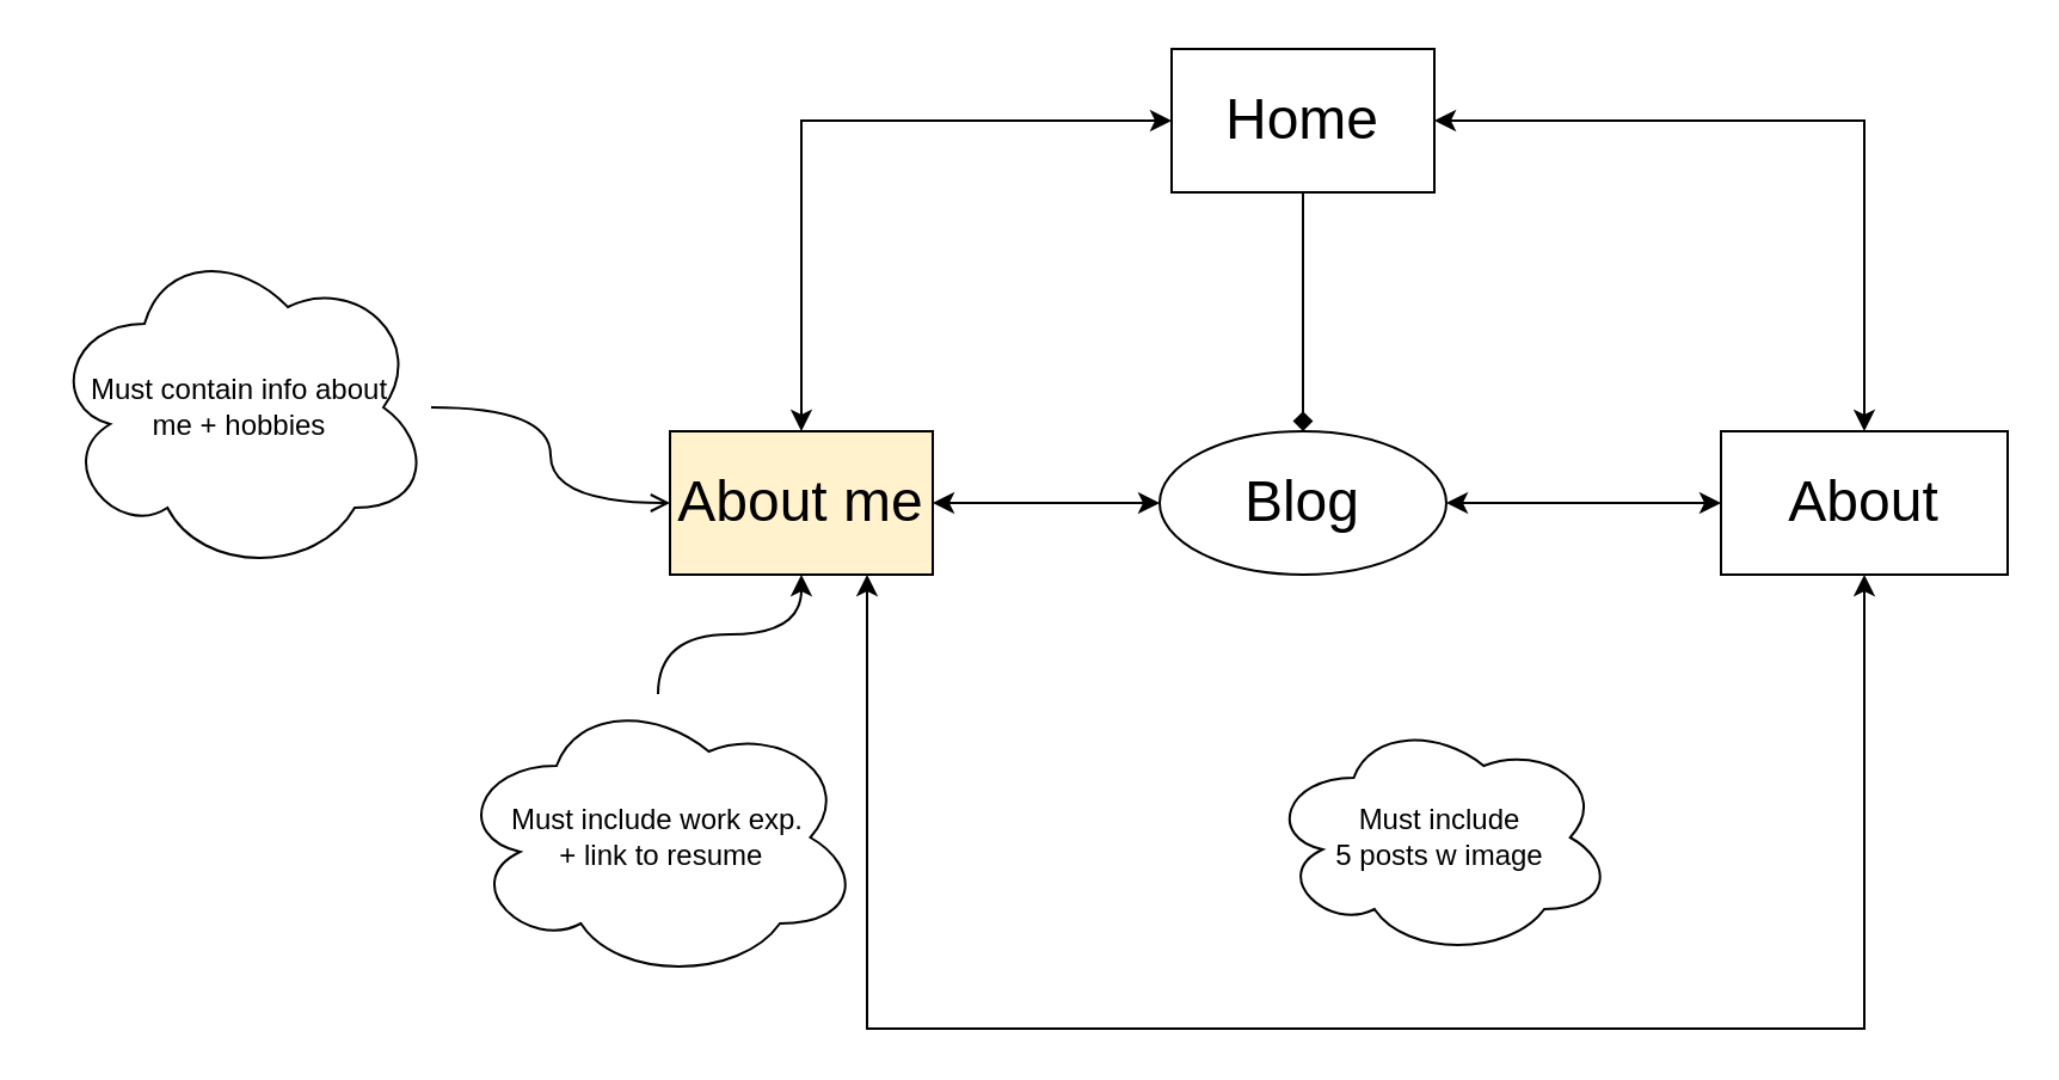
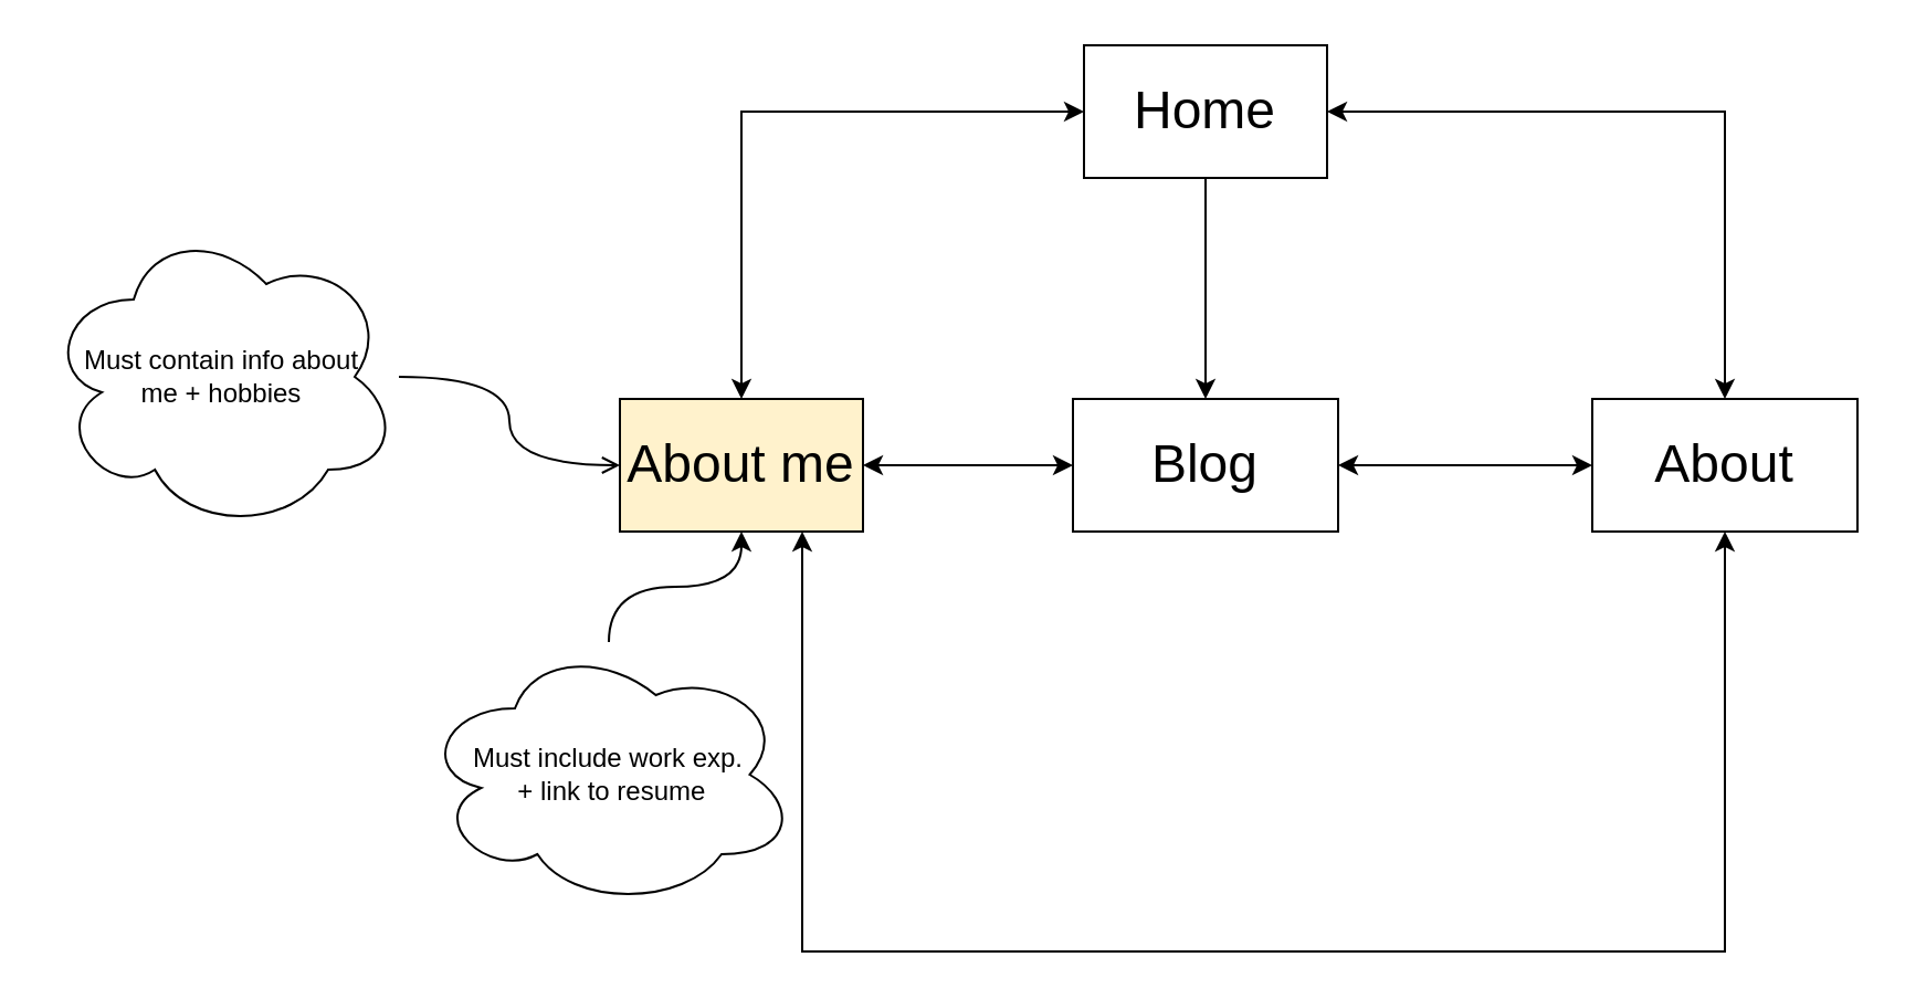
  <mxCell id="0" />
  <mxCell id="1" parent="0" />
- <mxCell id="2" value="" style="edgeStyle=orthogonalEdgeStyle;rounded=0;orthogonalLoop=1;jettySize=auto;html=1;endArrow=diamond;" edge="1" parent="1" source="5" target="10"><mxGeometry relative="1" as="geometry" /></mxCell>
+ <mxCell id="2" value="" style="edgeStyle=orthogonalEdgeStyle;rounded=0;orthogonalLoop=1;jettySize=auto;html=1;" edge="1" parent="1" source="5" target="10"><mxGeometry relative="1" as="geometry" /></mxCell>
  <mxCell id="3" style="edgeStyle=orthogonalEdgeStyle;shape=connector;rounded=0;orthogonalLoop=1;jettySize=auto;html=1;exitX=1;exitY=0.5;exitDx=0;exitDy=0;entryX=0.5;entryY=0;entryDx=0;entryDy=0;labelBackgroundColor=default;strokeColor=default;fontFamily=Helvetica;fontSize=11;fontColor=default;startArrow=classic;endArrow=classic;" edge="1" parent="1" source="5" target="11"><mxGeometry relative="1" as="geometry" /></mxCell>
  <mxCell id="4" style="edgeStyle=orthogonalEdgeStyle;shape=connector;rounded=0;orthogonalLoop=1;jettySize=auto;html=1;exitX=0;exitY=0.5;exitDx=0;exitDy=0;entryX=0.5;entryY=0;entryDx=0;entryDy=0;labelBackgroundColor=default;strokeColor=default;fontFamily=Helvetica;fontSize=11;fontColor=default;startArrow=classic;endArrow=classic;" edge="1" parent="1" source="5" target="8"><mxGeometry relative="1" as="geometry" /></mxCell>
  <mxCell id="5" value="Home" style="rounded=0;whiteSpace=wrap;html=1;fontSize=24;" vertex="1" parent="1"><mxGeometry x="490" y="20" width="110" height="60" as="geometry" /></mxCell>
  <mxCell id="6" style="edgeStyle=orthogonalEdgeStyle;shape=connector;rounded=0;orthogonalLoop=1;jettySize=auto;html=1;exitX=0.75;exitY=1;exitDx=0;exitDy=0;entryX=0.5;entryY=1;entryDx=0;entryDy=0;labelBackgroundColor=default;strokeColor=default;fontFamily=Helvetica;fontSize=11;fontColor=default;startArrow=classic;endArrow=classic;" edge="1" parent="1" source="8" target="11"><mxGeometry relative="1" as="geometry"><Array as="points"><mxPoint x="362" y="430" /><mxPoint x="780" y="430" /></Array></mxGeometry></mxCell>
  <mxCell id="7" style="edgeStyle=orthogonalEdgeStyle;shape=connector;rounded=0;orthogonalLoop=1;jettySize=auto;html=1;exitX=1;exitY=0.5;exitDx=0;exitDy=0;entryX=0;entryY=0.5;entryDx=0;entryDy=0;labelBackgroundColor=default;strokeColor=default;fontFamily=Helvetica;fontSize=11;fontColor=default;startArrow=classic;endArrow=classic;" edge="1" parent="1" source="8" target="10"><mxGeometry relative="1" as="geometry" /></mxCell>
  <mxCell id="8" value="About me" style="rounded=0;whiteSpace=wrap;html=1;fontSize=24;fillColor=#fff2cc;" vertex="1" parent="1"><mxGeometry x="280" y="180" width="110" height="60" as="geometry" /></mxCell>
  <mxCell id="9" style="edgeStyle=orthogonalEdgeStyle;shape=connector;rounded=0;orthogonalLoop=1;jettySize=auto;html=1;exitX=1;exitY=0.5;exitDx=0;exitDy=0;entryX=0;entryY=0.5;entryDx=0;entryDy=0;labelBackgroundColor=default;strokeColor=default;fontFamily=Helvetica;fontSize=11;fontColor=default;startArrow=classic;endArrow=classic;" edge="1" parent="1" source="10" target="11"><mxGeometry relative="1" as="geometry" /></mxCell>
- <mxCell id="10" value="Blog" style="ellipse;whiteSpace=wrap;html=1;fontSize=24;" vertex="1" parent="1"><mxGeometry x="485" y="180" width="120" height="60" as="geometry" /></mxCell>
+ <mxCell id="10" value="Blog" style="whiteSpace=wrap;html=1;rounded=0;fontSize=24;" vertex="1" parent="1"><mxGeometry x="485" y="180" width="120" height="60" as="geometry" /></mxCell>
  <mxCell id="11" value="About" style="rounded=0;whiteSpace=wrap;html=1;fontSize=24;" vertex="1" parent="1"><mxGeometry x="720" y="180" width="120" height="60" as="geometry" /></mxCell>
- <mxCell id="12" value="&lt;div&gt;Must include &lt;br&gt;&lt;/div&gt;&lt;div&gt;5 posts w image&lt;br&gt;&lt;/div&gt;" style="ellipse;shape=cloud;whiteSpace=wrap;html=1;" vertex="1" parent="1"><mxGeometry x="530" y="300" width="145" height="100" as="geometry" /></mxCell>
  <mxCell id="13" style="edgeStyle=orthogonalEdgeStyle;rounded=0;orthogonalLoop=1;jettySize=auto;html=1;curved=1;" edge="1" parent="1" source="14" target="8"><mxGeometry relative="1" as="geometry" /></mxCell>
  <mxCell id="14" value="&lt;div&gt;Must include work exp.&lt;/div&gt;&lt;div&gt;&amp;nbsp;+ link to resume&lt;/div&gt;" style="ellipse;shape=cloud;whiteSpace=wrap;html=1;" vertex="1" parent="1"><mxGeometry x="190" y="290" width="170" height="120" as="geometry" /></mxCell>
  <mxCell id="15" style="edgeStyle=orthogonalEdgeStyle;rounded=0;orthogonalLoop=1;jettySize=auto;html=1;entryX=0;entryY=0.5;entryDx=0;entryDy=0;curved=1;endArrow=open;" edge="1" parent="1" source="16" target="8"><mxGeometry relative="1" as="geometry" /></mxCell>
  <mxCell id="16" value="&lt;div&gt;Must contain info about &lt;br&gt;&lt;/div&gt;&lt;div&gt;me + hobbies&lt;/div&gt;" style="ellipse;shape=cloud;whiteSpace=wrap;html=1;" vertex="1" parent="1"><mxGeometry x="20" y="100" width="160" height="140" as="geometry" /></mxCell>
